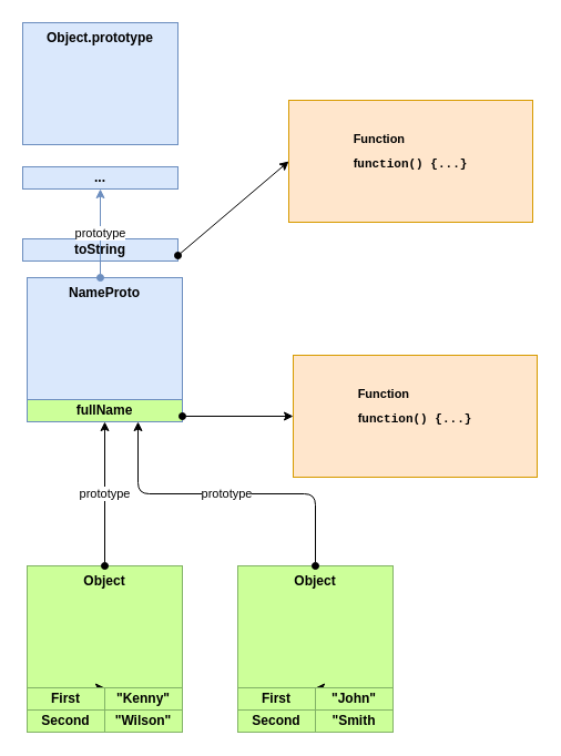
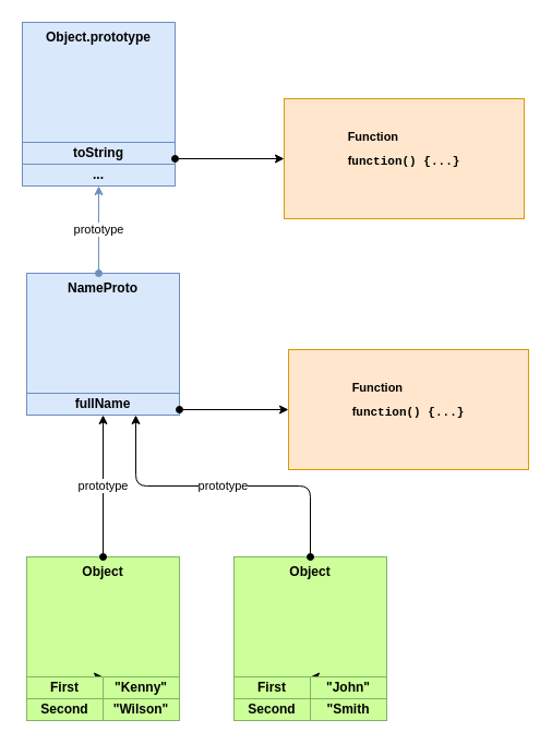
  <mxCell id="0" />
  <mxCell id="1" parent="0" />
  <mxCell id="2" value="Object&lt;div style=&quot;text-align: justify&quot;&gt;&lt;/div&gt;" style="rounded=0;whiteSpace=wrap;html=1;strokeColor=#82b366;fillColor=#CCFF99;fontStyle=1;verticalAlign=top;" vertex="1" parent="1"><mxGeometry x="24" y="510" width="140" height="110" as="geometry" /></mxCell>
- <mxCell id="3" value="toString" style="rounded=0;whiteSpace=wrap;html=1;strokeColor=#6c8ebf;fillColor=#dae8fc;fontStyle=1" vertex="1" parent="1"><mxGeometry x="20" y="215" width="140" height="20" as="geometry" /></mxCell>
+ <mxCell id="3" value="toString" style="rounded=0;whiteSpace=wrap;html=1;strokeColor=#6c8ebf;fillColor=#dae8fc;fontStyle=1" vertex="1" parent="1"><mxGeometry x="20" y="130" width="140" height="20" as="geometry" /></mxCell>
  <mxCell id="4" value="Object.prototype&lt;div style=&quot;text-align: justify&quot;&gt;&lt;/div&gt;" style="rounded=0;whiteSpace=wrap;html=1;strokeColor=#6c8ebf;fillColor=#dae8fc;fontStyle=1;verticalAlign=top;" vertex="1" parent="1"><mxGeometry x="20" y="20" width="140" height="110" as="geometry" /></mxCell>
  <mxCell id="5" value="" style="endArrow=classic;html=1;endFill=1;startArrow=oval;startFill=1;exitX=1;exitY=0.75;exitDx=0;exitDy=0;entryX=0;entryY=0.5;entryDx=0;entryDy=0;" edge="1" parent="1" source="3" target="6"><mxGeometry width="50" height="50" relative="1" as="geometry"><mxPoint x="230" y="0" as="sourcePoint" /><mxPoint x="280" y="-50" as="targetPoint" /></mxGeometry></mxCell>
  <mxCell id="6" value="&lt;p class=&quot;SourceCodeCxSpFirst&quot; style=&quot;text-align: left ; font-size: 11px ; line-height: 80%&quot;&gt;&lt;font style=&quot;font-size: 11px&quot;&gt;Function&lt;/font&gt;&lt;/p&gt;&lt;p class=&quot;SourceCodeCxSpFirst&quot; style=&quot;text-align: left ; font-size: 11px&quot;&gt;&lt;font style=&quot;font-size: 11px&quot;&gt;f&lt;font face=&quot;Courier New&quot;&gt;unction()&amp;nbsp;{...}&lt;/font&gt;&lt;/font&gt;&lt;/p&gt;&lt;br&gt;&lt;div style=&quot;text-align: justify&quot;&gt;&lt;/div&gt;" style="rounded=0;whiteSpace=wrap;html=1;strokeColor=#d79b00;fillColor=#ffe6cc;fontStyle=1" vertex="1" parent="1"><mxGeometry x="260" y="90" width="220" height="110" as="geometry" /></mxCell>
  <mxCell id="7" value="..." style="rounded=0;whiteSpace=wrap;html=1;strokeColor=#6c8ebf;fillColor=#dae8fc;fontStyle=1" vertex="1" parent="1"><mxGeometry x="20" y="150" width="140" height="20" as="geometry" /></mxCell>
  <mxCell id="8" value="prototype" style="endArrow=classic;html=1;endFill=1;startArrow=oval;startFill=1;exitX=0.5;exitY=0;exitDx=0;exitDy=0;entryX=0.5;entryY=1;entryDx=0;entryDy=0;" edge="1" parent="1" source="2" target="9"><mxGeometry width="50" height="50" relative="1" as="geometry"><mxPoint x="170" y="355" as="sourcePoint" /><mxPoint x="94" y="400" as="targetPoint" /></mxGeometry></mxCell>
- <mxCell id="9" value="fullName" style="rounded=0;whiteSpace=wrap;html=1;strokeColor=#6c8ebf;fillColor=#ccff99;fontStyle=1;" vertex="1" parent="1"><mxGeometry x="24" y="360" width="140" height="20" as="geometry" /></mxCell>
+ <mxCell id="9" value="fullName" style="rounded=0;whiteSpace=wrap;html=1;strokeColor=#6c8ebf;fillColor=#dae8fc;fontStyle=1" vertex="1" parent="1"><mxGeometry x="24" y="360" width="140" height="20" as="geometry" /></mxCell>
  <mxCell id="10" value="NameProto&lt;div style=&quot;text-align: justify&quot;&gt;&lt;/div&gt;" style="rounded=0;whiteSpace=wrap;html=1;strokeColor=#6c8ebf;fillColor=#dae8fc;fontStyle=1;verticalAlign=top;" vertex="1" parent="1"><mxGeometry x="24" y="250" width="140" height="110" as="geometry" /></mxCell>
  <mxCell id="11" value="" style="endArrow=classic;html=1;endFill=1;startArrow=oval;startFill=1;exitX=1;exitY=0.75;exitDx=0;exitDy=0;entryX=0;entryY=0.5;entryDx=0;entryDy=0;" edge="1" parent="1" source="9" target="12"><mxGeometry width="50" height="50" relative="1" as="geometry"><mxPoint x="234" y="230" as="sourcePoint" /><mxPoint x="284" y="180" as="targetPoint" /></mxGeometry></mxCell>
  <mxCell id="12" value="&lt;p class=&quot;SourceCodeCxSpFirst&quot; style=&quot;text-align: left ; font-size: 11px ; line-height: 80%&quot;&gt;&lt;font style=&quot;font-size: 11px&quot;&gt;Function&lt;/font&gt;&lt;/p&gt;&lt;p class=&quot;SourceCodeCxSpFirst&quot; style=&quot;text-align: left ; font-size: 11px&quot;&gt;&lt;font style=&quot;font-size: 11px&quot;&gt;f&lt;font face=&quot;Courier New&quot;&gt;unction()&amp;nbsp;{...}&lt;/font&gt;&lt;/font&gt;&lt;/p&gt;&lt;br&gt;&lt;div style=&quot;text-align: justify&quot;&gt;&lt;/div&gt;" style="rounded=0;whiteSpace=wrap;html=1;strokeColor=#d79b00;fillColor=#ffe6cc;fontStyle=1" vertex="1" parent="1"><mxGeometry x="264" y="320" width="220" height="110" as="geometry" /></mxCell>
  <mxCell id="13" value="prototype" style="endArrow=classic;html=1;endFill=1;startArrow=oval;startFill=1;fillColor=#dae8fc;strokeColor=#6c8ebf;" edge="1" parent="1"><mxGeometry width="50" height="50" relative="1" as="geometry"><mxPoint x="90" y="250" as="sourcePoint" /><mxPoint x="90" y="170" as="targetPoint" /></mxGeometry></mxCell>
  <mxCell id="14" value="Object&lt;div style=&quot;text-align: justify&quot;&gt;&lt;/div&gt;" style="rounded=0;whiteSpace=wrap;html=1;strokeColor=#82b366;fillColor=#CCFF99;fontStyle=1;verticalAlign=top;" vertex="1" parent="1"><mxGeometry x="214" y="510" width="140" height="110" as="geometry" /></mxCell>
  <mxCell id="15" value="prototype" style="endArrow=classic;html=1;endFill=1;startArrow=oval;startFill=1;exitX=0.5;exitY=0;exitDx=0;exitDy=0;edgeStyle=orthogonalEdgeStyle;" edge="1" parent="1" source="14" target="9"><mxGeometry width="50" height="50" relative="1" as="geometry"><mxPoint x="104" y="520" as="sourcePoint" /><mxPoint x="137.96" y="400.66" as="targetPoint" /><Array as="points"><mxPoint x="284" y="445" /><mxPoint x="124" y="445" /></Array></mxGeometry></mxCell>
  <mxCell id="16" value="&quot;Wilson&quot;" style="rounded=0;whiteSpace=wrap;html=1;strokeColor=#82b366;fillColor=#CCFF99;fontStyle=1" vertex="1" parent="1"><mxGeometry x="94" y="640" width="70" height="20" as="geometry" /></mxCell>
  <mxCell id="17" value="" style="edgeStyle=orthogonalEdgeStyle;rounded=0;orthogonalLoop=1;jettySize=auto;html=1;" edge="1" parent="1" source="18" target="2"><mxGeometry relative="1" as="geometry" /></mxCell>
  <mxCell id="18" value="Second" style="rounded=0;whiteSpace=wrap;html=1;strokeColor=#82b366;fillColor=#CCFF99;fontStyle=1" vertex="1" parent="1"><mxGeometry x="24" y="640" width="70" height="20" as="geometry" /></mxCell>
  <mxCell id="19" value="&quot;Kenny&quot;" style="rounded=0;whiteSpace=wrap;html=1;strokeColor=#82b366;fillColor=#CCFF99;fontStyle=1" vertex="1" parent="1"><mxGeometry x="94" y="620" width="70" height="20" as="geometry" /></mxCell>
  <mxCell id="20" value="First" style="rounded=0;whiteSpace=wrap;html=1;strokeColor=#82b366;fillColor=#CCFF99;fontStyle=1" vertex="1" parent="1"><mxGeometry x="24" y="620" width="70" height="20" as="geometry" /></mxCell>
  <mxCell id="21" value="" style="edgeStyle=orthogonalEdgeStyle;rounded=0;orthogonalLoop=1;jettySize=auto;html=1;" edge="1" parent="1" source="22" target="14"><mxGeometry relative="1" as="geometry" /></mxCell>
  <mxCell id="22" value="&quot;Smith" style="rounded=0;whiteSpace=wrap;html=1;strokeColor=#82b366;fillColor=#CCFF99;fontStyle=1" vertex="1" parent="1"><mxGeometry x="284" y="640" width="70" height="20" as="geometry" /></mxCell>
  <mxCell id="23" value="Second" style="rounded=0;whiteSpace=wrap;html=1;strokeColor=#82b366;fillColor=#CCFF99;fontStyle=1" vertex="1" parent="1"><mxGeometry x="214" y="640" width="70" height="20" as="geometry" /></mxCell>
  <mxCell id="24" value="&quot;John&quot;" style="rounded=0;whiteSpace=wrap;html=1;strokeColor=#82b366;fillColor=#CCFF99;fontStyle=1" vertex="1" parent="1"><mxGeometry x="284" y="620" width="70" height="20" as="geometry" /></mxCell>
  <mxCell id="25" value="First" style="rounded=0;whiteSpace=wrap;html=1;strokeColor=#82b366;fillColor=#CCFF99;fontStyle=1" vertex="1" parent="1"><mxGeometry x="214" y="620" width="70" height="20" as="geometry" /></mxCell>
